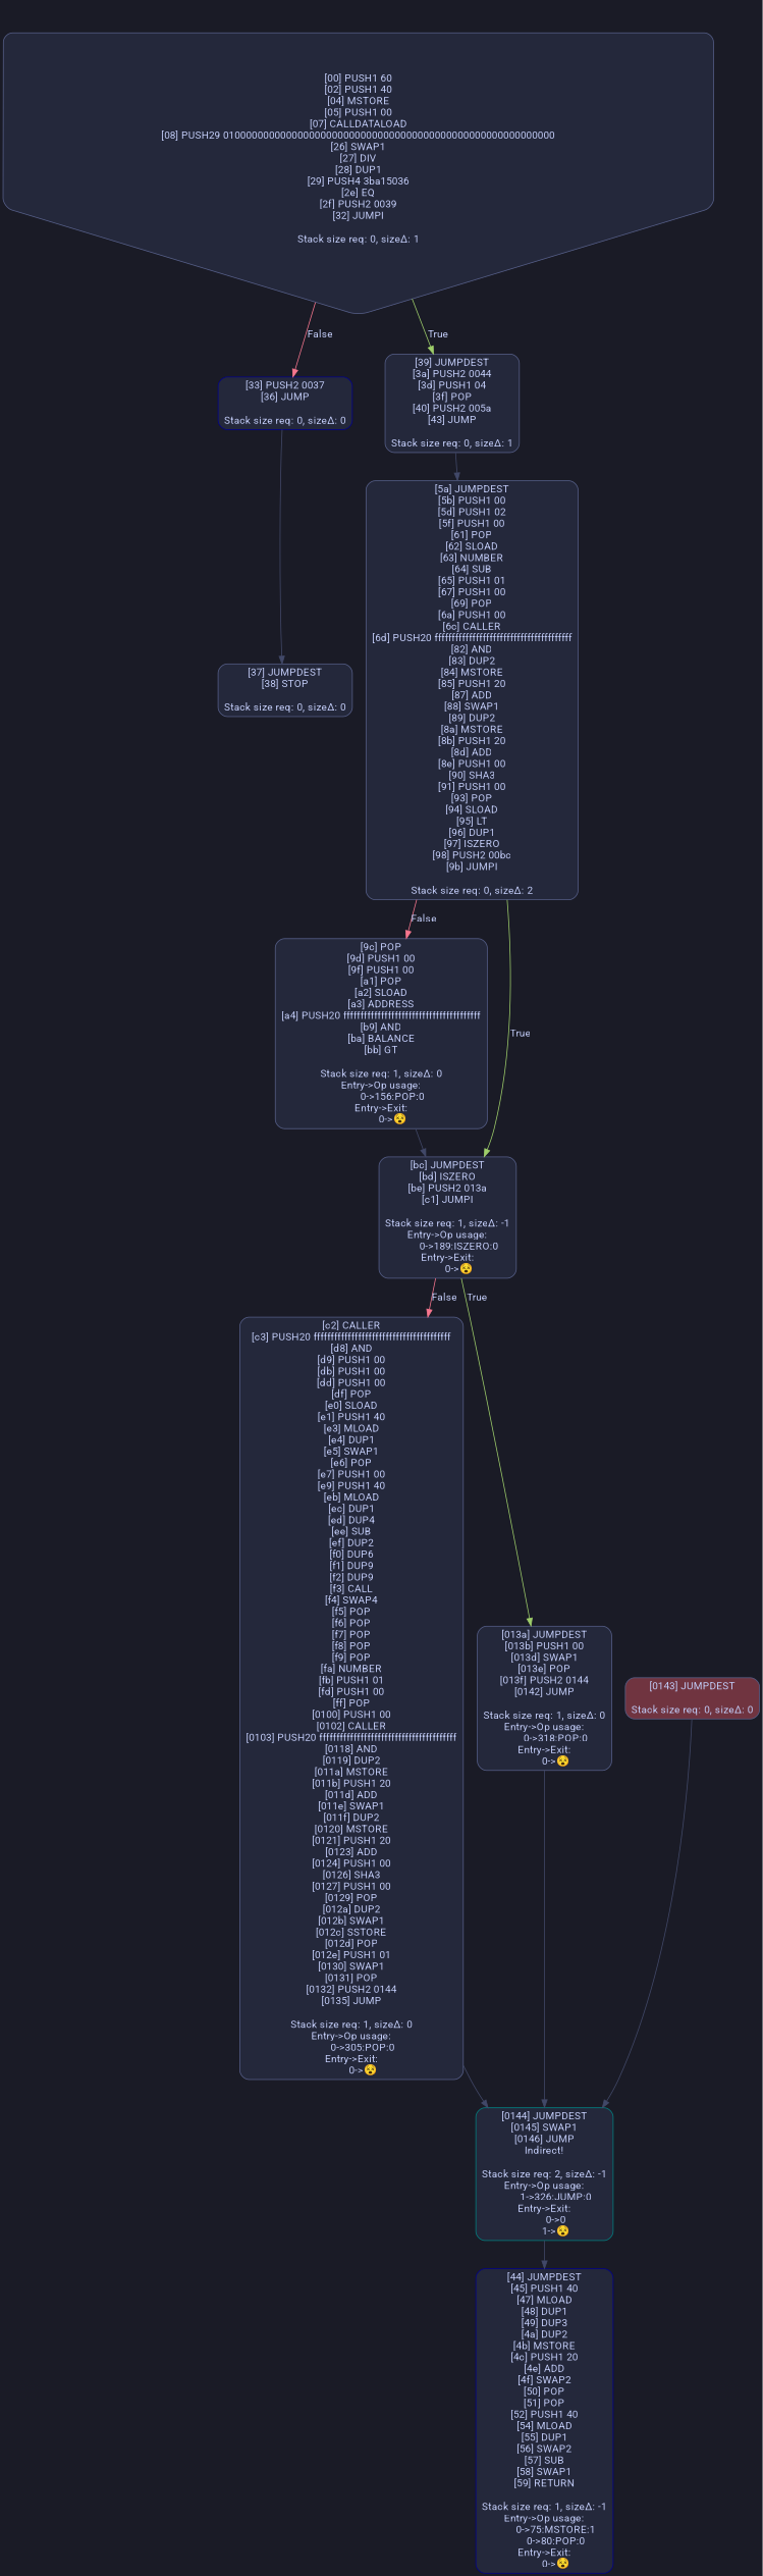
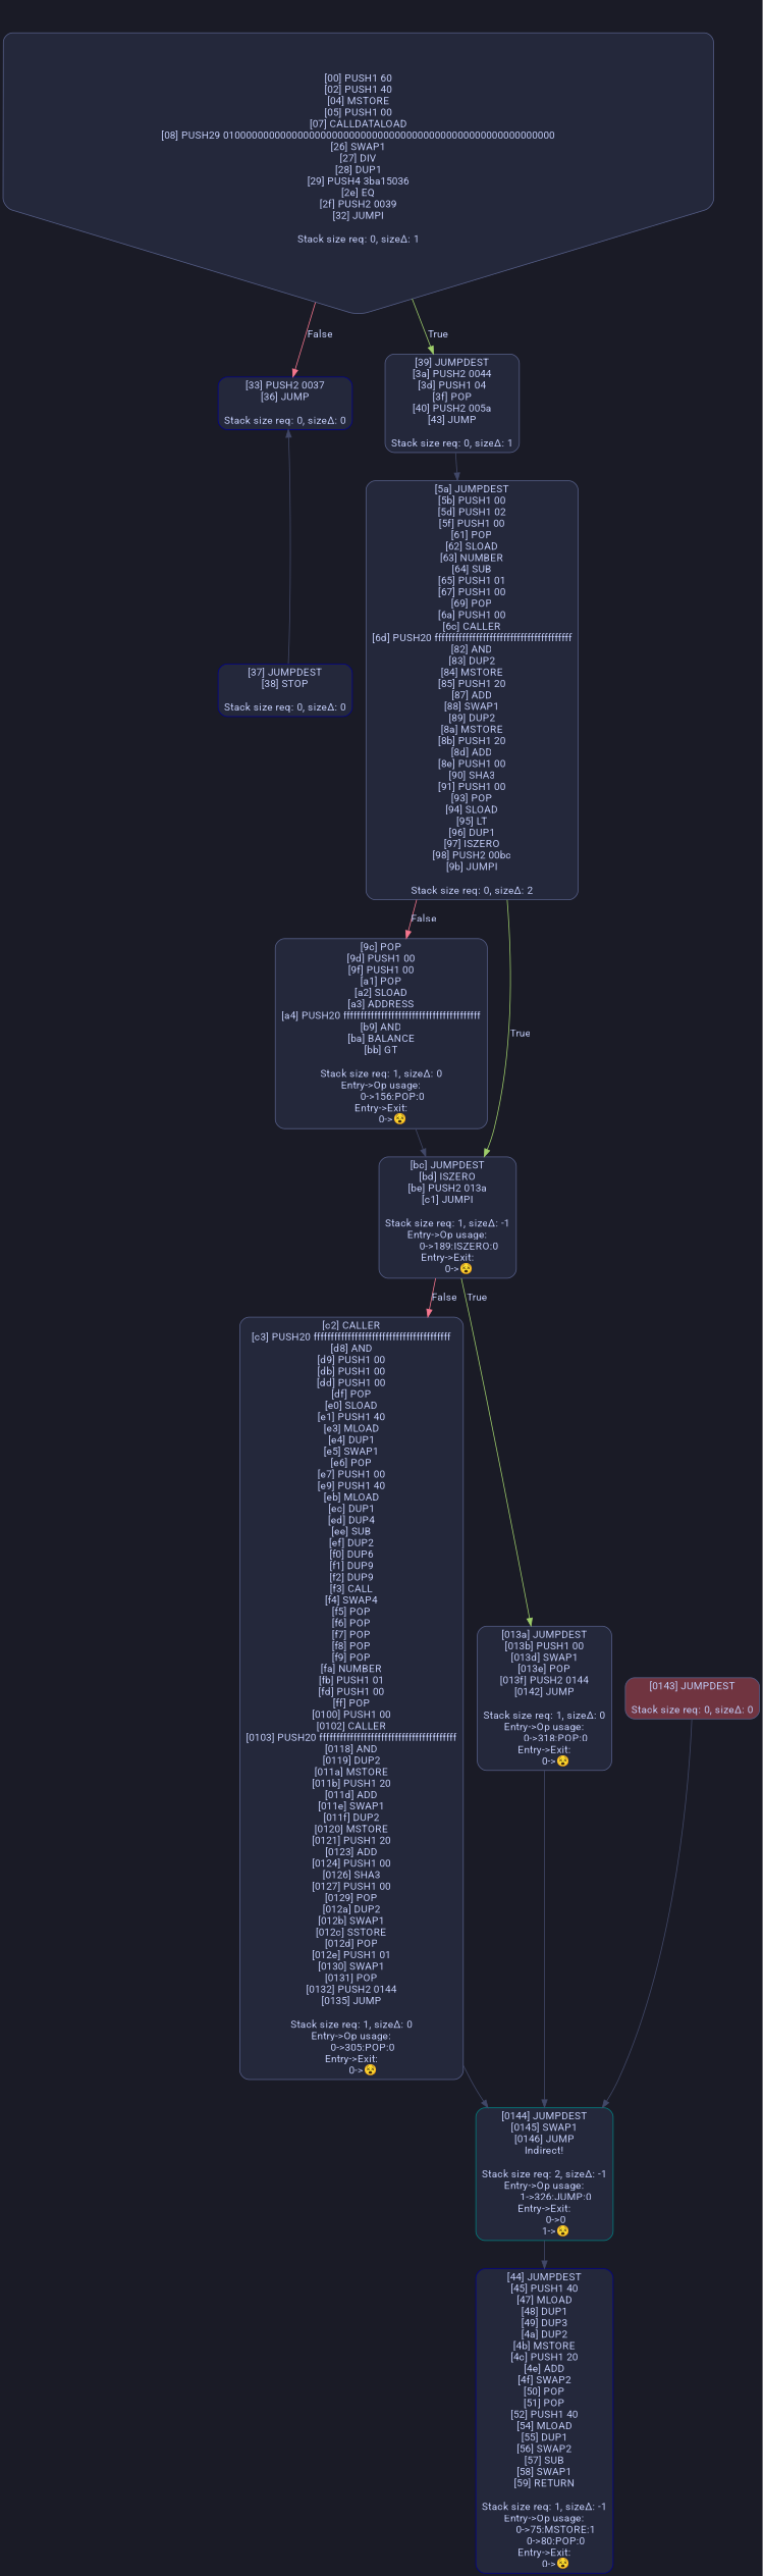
  digraph {
    bgcolor="#1a1b26"
    fontname=Roboto
    node [color="#565f89" fillcolor="#24283b" fontcolor="#c0caf5" fontname=Roboto shape=box style="filled, rounded"]
    edge [color="#414868" fontcolor="#c0caf5" fontname=Roboto]
    n1 [label="[00] PUSH1 60\n[02] PUSH1 40\n[04] MSTORE\n[05] PUSH1 00\n[07] CALLDATALOAD\n[08] PUSH29 0100000000000000000000000000000000000000000000000000000000\n[26] SWAP1\n[27] DIV\n[28] DUP1\n[29] PUSH4 3ba15036\n[2e] EQ\n[2f] PUSH2 0039\n[32] JUMPI\n\nStack size req: 0, sizeΔ: 1\n" shape=invhouse]
    n2 [color=darkblue label="[33] PUSH2 0037\n[36] JUMP\n\nStack size req: 0, sizeΔ: 0\n"]
    n3 [label="[39] JUMPDEST\n[3a] PUSH2 0044\n[3d] PUSH1 04\n[3f] POP\n[40] PUSH2 005a\n[43] JUMP\n\nStack size req: 0, sizeΔ: 1\n"]
-   n4 [label="[37] JUMPDEST\n[38] STOP\n\nStack size req: 0, sizeΔ: 0\n"]
+   n4 [color=darkblue label="[37] JUMPDEST\n[38] STOP\n\nStack size req: 0, sizeΔ: 0\n"]
    n5 [label="[5a] JUMPDEST\n[5b] PUSH1 00\n[5d] PUSH1 02\n[5f] PUSH1 00\n[61] POP\n[62] SLOAD\n[63] NUMBER\n[64] SUB\n[65] PUSH1 01\n[67] PUSH1 00\n[69] POP\n[6a] PUSH1 00\n[6c] CALLER\n[6d] PUSH20 ffffffffffffffffffffffffffffffffffffffff\n[82] AND\n[83] DUP2\n[84] MSTORE\n[85] PUSH1 20\n[87] ADD\n[88] SWAP1\n[89] DUP2\n[8a] MSTORE\n[8b] PUSH1 20\n[8d] ADD\n[8e] PUSH1 00\n[90] SHA3\n[91] PUSH1 00\n[93] POP\n[94] SLOAD\n[95] LT\n[96] DUP1\n[97] ISZERO\n[98] PUSH2 00bc\n[9b] JUMPI\n\nStack size req: 0, sizeΔ: 2\n"]
    n6 [label="[9c] POP\n[9d] PUSH1 00\n[9f] PUSH1 00\n[a1] POP\n[a2] SLOAD\n[a3] ADDRESS\n[a4] PUSH20 ffffffffffffffffffffffffffffffffffffffff\n[b9] AND\n[ba] BALANCE\n[bb] GT\n\nStack size req: 1, sizeΔ: 0\nEntry->Op usage:\n	0->156:POP:0\nEntry->Exit:\n	0->😵\n"]
    n7 [label="[bc] JUMPDEST\n[bd] ISZERO\n[be] PUSH2 013a\n[c1] JUMPI\n\nStack size req: 1, sizeΔ: -1\nEntry->Op usage:\n	0->189:ISZERO:0\nEntry->Exit:\n	0->😵\n"]
    n8 [color=darkblue label="[44] JUMPDEST\n[45] PUSH1 40\n[47] MLOAD\n[48] DUP1\n[49] DUP3\n[4a] DUP2\n[4b] MSTORE\n[4c] PUSH1 20\n[4e] ADD\n[4f] SWAP2\n[50] POP\n[51] POP\n[52] PUSH1 40\n[54] MLOAD\n[55] DUP1\n[56] SWAP2\n[57] SUB\n[58] SWAP1\n[59] RETURN\n\nStack size req: 1, sizeΔ: -1\nEntry->Op usage:\n	0->75:MSTORE:1\n	0->80:POP:0\nEntry->Exit:\n	0->😵\n"]
    n9 [label="[c2] CALLER\n[c3] PUSH20 ffffffffffffffffffffffffffffffffffffffff\n[d8] AND\n[d9] PUSH1 00\n[db] PUSH1 00\n[dd] PUSH1 00\n[df] POP\n[e0] SLOAD\n[e1] PUSH1 40\n[e3] MLOAD\n[e4] DUP1\n[e5] SWAP1\n[e6] POP\n[e7] PUSH1 00\n[e9] PUSH1 40\n[eb] MLOAD\n[ec] DUP1\n[ed] DUP4\n[ee] SUB\n[ef] DUP2\n[f0] DUP6\n[f1] DUP9\n[f2] DUP9\n[f3] CALL\n[f4] SWAP4\n[f5] POP\n[f6] POP\n[f7] POP\n[f8] POP\n[f9] POP\n[fa] NUMBER\n[fb] PUSH1 01\n[fd] PUSH1 00\n[ff] POP\n[0100] PUSH1 00\n[0102] CALLER\n[0103] PUSH20 ffffffffffffffffffffffffffffffffffffffff\n[0118] AND\n[0119] DUP2\n[011a] MSTORE\n[011b] PUSH1 20\n[011d] ADD\n[011e] SWAP1\n[011f] DUP2\n[0120] MSTORE\n[0121] PUSH1 20\n[0123] ADD\n[0124] PUSH1 00\n[0126] SHA3\n[0127] PUSH1 00\n[0129] POP\n[012a] DUP2\n[012b] SWAP1\n[012c] SSTORE\n[012d] POP\n[012e] PUSH1 01\n[0130] SWAP1\n[0131] POP\n[0132] PUSH2 0144\n[0135] JUMP\n\nStack size req: 1, sizeΔ: 0\nEntry->Op usage:\n	0->305:POP:0\nEntry->Exit:\n	0->😵\n"]
    n10 [label="[013a] JUMPDEST\n[013b] PUSH1 00\n[013d] SWAP1\n[013e] POP\n[013f] PUSH2 0144\n[0142] JUMP\n\nStack size req: 1, sizeΔ: 0\nEntry->Op usage:\n	0->318:POP:0\nEntry->Exit:\n	0->😵\n"]
    n11 [color=teal label="[0144] JUMPDEST\n[0145] SWAP1\n[0146] JUMP\nIndirect!\n\nStack size req: 2, sizeΔ: -1\nEntry->Op usage:\n	1->326:JUMP:0\nEntry->Exit:\n	0->0\n	1->😵\n"]
    n12 [fillcolor="#703440" label="[0143] JUMPDEST\n\nStack size req: 0, sizeΔ: 0\n"]
    n1 -> n2 [color="#f7768e" label=False]
    n1 -> n3 [color="#9ece6a" label=True]
-   n2 -> n4
+   n4 -> n2
    n3 -> n5
    n5 -> n6 [color="#f7768e" label=False]
    n5 -> n7 [color="#9ece6a" label=True]
    n6 -> n7
    n7 -> n9 [color="#f7768e" label=False]
    n7 -> n10 [color="#9ece6a" label=True]
    n9 -> n11
    n10 -> n11
    n11 -> n8
    n12 -> n11
  }
